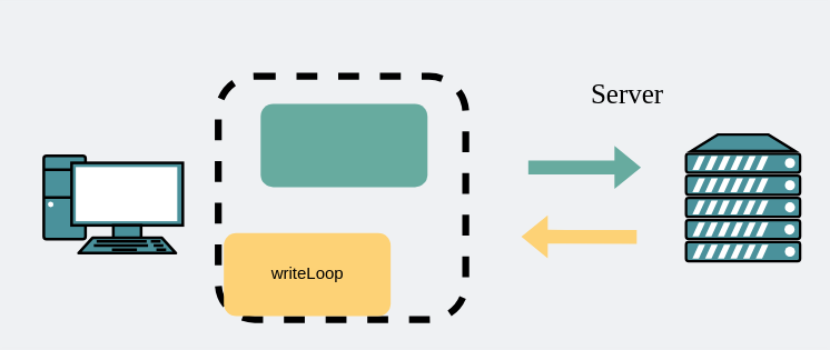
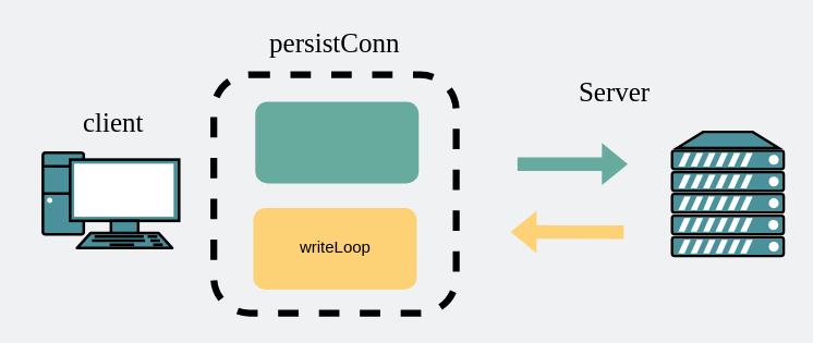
  <mxCell id="0" />
  <mxCell id="1" parent="0" />
  <mxCell id="2" value="" style="rounded=1;whiteSpace=wrap;html=1;strokeColor=#000000;fillColor=none;dashed=1;strokeWidth=5;" vertex="1" parent="1"><mxGeometry x="156.5" y="54.4" width="178" height="175.2" as="geometry" /></mxCell>
  <mxCell id="3" value="" style="rounded=1;whiteSpace=wrap;html=1;strokeColor=none;fillColor=#67AB9F;" vertex="1" parent="1"><mxGeometry x="187" y="74.23" width="120" height="60" as="geometry" /></mxCell>
- <mxCell id="4" value="writeLoop" style="rounded=1;whiteSpace=wrap;html=1;strokeColor=none;fillColor=#FDD276;" vertex="1" parent="1"><mxGeometry x="160.5" y="167.23" width="120" height="60" as="geometry" /></mxCell>
+ <mxCell id="4" value="writeLoop" style="rounded=1;whiteSpace=wrap;html=1;strokeColor=none;fillColor=#FDD276;" vertex="1" parent="1"><mxGeometry x="185.5" y="152.23" width="120" height="60" as="geometry" /></mxCell>
  <mxCell id="5" value="" style="fontColor=#0066CC;verticalAlign=top;verticalLabelPosition=bottom;labelPosition=center;align=center;html=1;outlineConnect=0;gradientColor=none;gradientDirection=north;strokeWidth=2;shape=mxgraph.networks.server;fillColor=#4A919B;" vertex="1" parent="1"><mxGeometry x="493" y="96.44" width="82" height="91.11" as="geometry" /></mxCell>
  <mxCell id="6" value="" style="fontColor=#0066CC;verticalAlign=top;verticalLabelPosition=bottom;labelPosition=center;align=center;html=1;outlineConnect=0;gradientColor=none;gradientDirection=north;strokeWidth=2;shape=mxgraph.networks.pc;fillColor=#4A919B;" vertex="1" parent="1"><mxGeometry x="31" y="111.77" width="100" height="70" as="geometry" /></mxCell>
+ <mxCell id="7" value="&lt;pre style=&quot;font-family: &amp;#34;source code pro&amp;#34;&quot;&gt;&lt;font style=&quot;font-size: 20px&quot;&gt;persistConn&lt;/font&gt;&lt;/pre&gt;" style="text;html=1;strokeColor=none;fillColor=none;align=center;verticalAlign=middle;whiteSpace=wrap;rounded=0;dashed=1;" vertex="1" parent="1"><mxGeometry x="165.25" y="20" width="160.5" height="20" as="geometry" /></mxCell>
  <mxCell id="8" value="" style="shape=flexArrow;endArrow=classic;html=1;rounded=1;strokeColor=none;fillColor=#67AB9F;" edge="1" parent="1"><mxGeometry width="50" height="50" relative="1" as="geometry"><mxPoint x="379" y="120" as="sourcePoint" /><mxPoint x="461" y="120" as="targetPoint" /></mxGeometry></mxCell>
  <mxCell id="9" value="" style="shape=flexArrow;endArrow=classic;html=1;rounded=1;strokeColor=none;fillColor=#FDD276;" edge="1" parent="1"><mxGeometry width="50" height="50" relative="1" as="geometry"><mxPoint x="458" y="170.03" as="sourcePoint" /><mxPoint x="374" y="170" as="targetPoint" /></mxGeometry></mxCell>
+ <mxCell id="10" value="&lt;pre style=&quot;font-family: &amp;#34;source code pro&amp;#34;&quot;&gt;&lt;font style=&quot;font-size: 20px&quot;&gt;client&lt;/font&gt;&lt;/pre&gt;" style="text;html=1;strokeColor=none;fillColor=none;align=center;verticalAlign=middle;whiteSpace=wrap;rounded=0;dashed=1;" vertex="1" parent="1"><mxGeometry x="20" y="79" width="125.5" height="20" as="geometry" /></mxCell>
  <mxCell id="11" value="&lt;pre style=&quot;font-family: &amp;#34;source code pro&amp;#34;&quot;&gt;&lt;font style=&quot;font-size: 20px&quot;&gt;Server&lt;/font&gt;&lt;/pre&gt;" style="text;html=1;strokeColor=none;fillColor=none;align=center;verticalAlign=middle;whiteSpace=wrap;rounded=0;dashed=1;" vertex="1" parent="1"><mxGeometry x="388" y="56" width="125.5" height="20" as="geometry" /></mxCell>
